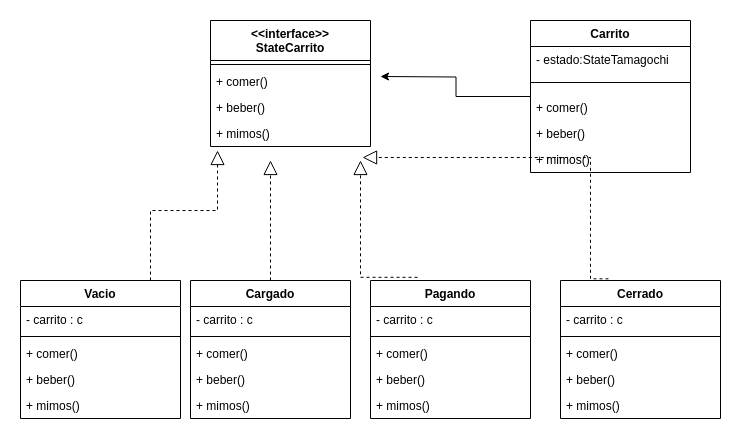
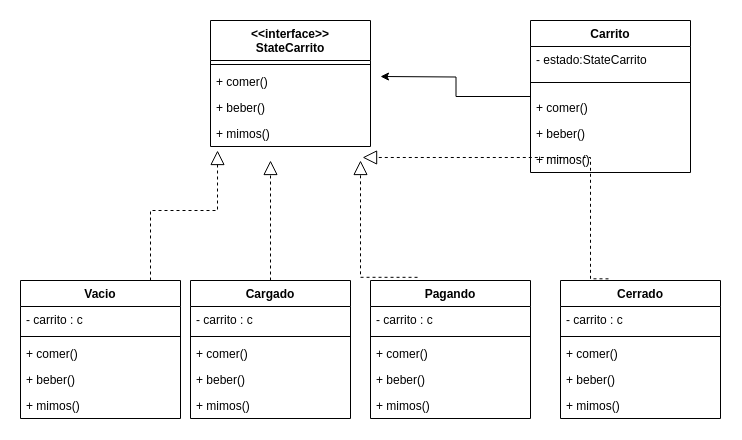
  <mxCell id="0" />
  <mxCell id="1" parent="0" />
  <mxCell id="2" value="Vacio" style="swimlane;fontStyle=1;align=center;verticalAlign=top;childLayout=stackLayout;horizontal=1;startSize=26;horizontalStack=0;resizeParent=1;resizeParentMax=0;resizeLast=0;collapsible=1;marginBottom=0;" vertex="1" parent="1"><mxGeometry x="20" y="280" width="160" height="138" as="geometry" /></mxCell>
  <mxCell id="3" value="- carrito : c" style="text;strokeColor=none;fillColor=none;align=left;verticalAlign=top;spacingLeft=4;spacingRight=4;overflow=hidden;rotatable=0;points=[[0,0.5],[1,0.5]];portConstraint=eastwest;" vertex="1" parent="2"><mxGeometry y="26" width="160" height="26" as="geometry" /></mxCell>
  <mxCell id="4" value="" style="line;strokeWidth=1;fillColor=none;align=left;verticalAlign=middle;spacingTop=-1;spacingLeft=3;spacingRight=3;rotatable=0;labelPosition=right;points=[];portConstraint=eastwest;" vertex="1" parent="2"><mxGeometry y="52" width="160" height="8" as="geometry" /></mxCell>
  <mxCell id="5" value="+ comer()" style="text;strokeColor=none;fillColor=none;align=left;verticalAlign=top;spacingLeft=4;spacingRight=4;overflow=hidden;rotatable=0;points=[[0,0.5],[1,0.5]];portConstraint=eastwest;" vertex="1" parent="2"><mxGeometry y="60" width="160" height="26" as="geometry" /></mxCell>
  <mxCell id="6" value="+ beber()" style="text;strokeColor=none;fillColor=none;align=left;verticalAlign=top;spacingLeft=4;spacingRight=4;overflow=hidden;rotatable=0;points=[[0,0.5],[1,0.5]];portConstraint=eastwest;" vertex="1" parent="2"><mxGeometry y="86" width="160" height="26" as="geometry" /></mxCell>
  <mxCell id="7" value="+ mimos()" style="text;strokeColor=none;fillColor=none;align=left;verticalAlign=top;spacingLeft=4;spacingRight=4;overflow=hidden;rotatable=0;points=[[0,0.5],[1,0.5]];portConstraint=eastwest;" vertex="1" parent="2"><mxGeometry y="112" width="160" height="26" as="geometry" /></mxCell>
  <mxCell id="8" value="&lt;&lt;interface&gt;&gt;&#10;StateCarrito" style="swimlane;fontStyle=1;align=center;verticalAlign=top;childLayout=stackLayout;horizontal=1;startSize=40;horizontalStack=0;resizeParent=1;resizeParentMax=0;resizeLast=0;collapsible=1;marginBottom=0;" vertex="1" parent="1"><mxGeometry x="210" width="160" height="126" as="geometry" y="20" /></mxCell>
  <mxCell id="9" value="" style="line;strokeWidth=1;fillColor=none;align=left;verticalAlign=middle;spacingTop=-1;spacingLeft=3;spacingRight=3;rotatable=0;labelPosition=right;points=[];portConstraint=eastwest;" vertex="1" parent="8"><mxGeometry y="40" width="160" height="8" as="geometry" /></mxCell>
  <mxCell id="10" value="+ comer()" style="text;strokeColor=none;fillColor=none;align=left;verticalAlign=top;spacingLeft=4;spacingRight=4;overflow=hidden;rotatable=0;points=[[0,0.5],[1,0.5]];portConstraint=eastwest;" vertex="1" parent="8"><mxGeometry y="48" width="160" height="26" as="geometry" /></mxCell>
  <mxCell id="11" value="+ beber()" style="text;strokeColor=none;fillColor=none;align=left;verticalAlign=top;spacingLeft=4;spacingRight=4;overflow=hidden;rotatable=0;points=[[0,0.5],[1,0.5]];portConstraint=eastwest;" vertex="1" parent="8"><mxGeometry y="74" width="160" height="26" as="geometry" /></mxCell>
  <mxCell id="12" value="+ mimos()" style="text;strokeColor=none;fillColor=none;align=left;verticalAlign=top;spacingLeft=4;spacingRight=4;overflow=hidden;rotatable=0;points=[[0,0.5],[1,0.5]];portConstraint=eastwest;" vertex="1" parent="8"><mxGeometry y="100" width="160" height="26" as="geometry" /></mxCell>
  <mxCell id="13" value="Cargado" style="swimlane;fontStyle=1;align=center;verticalAlign=top;childLayout=stackLayout;horizontal=1;startSize=26;horizontalStack=0;resizeParent=1;resizeParentMax=0;resizeLast=0;collapsible=1;marginBottom=0;" vertex="1" parent="1"><mxGeometry x="190" y="280" width="160" height="138" as="geometry" /></mxCell>
  <mxCell id="14" value="- carrito : c" style="text;strokeColor=none;fillColor=none;align=left;verticalAlign=top;spacingLeft=4;spacingRight=4;overflow=hidden;rotatable=0;points=[[0,0.5],[1,0.5]];portConstraint=eastwest;" vertex="1" parent="13"><mxGeometry y="26" width="160" height="26" as="geometry" /></mxCell>
  <mxCell id="15" value="" style="line;strokeWidth=1;fillColor=none;align=left;verticalAlign=middle;spacingTop=-1;spacingLeft=3;spacingRight=3;rotatable=0;labelPosition=right;points=[];portConstraint=eastwest;" vertex="1" parent="13"><mxGeometry y="52" width="160" height="8" as="geometry" /></mxCell>
  <mxCell id="16" value="+ comer()" style="text;strokeColor=none;fillColor=none;align=left;verticalAlign=top;spacingLeft=4;spacingRight=4;overflow=hidden;rotatable=0;points=[[0,0.5],[1,0.5]];portConstraint=eastwest;" vertex="1" parent="13"><mxGeometry y="60" width="160" height="26" as="geometry" /></mxCell>
  <mxCell id="17" value="+ beber()" style="text;strokeColor=none;fillColor=none;align=left;verticalAlign=top;spacingLeft=4;spacingRight=4;overflow=hidden;rotatable=0;points=[[0,0.5],[1,0.5]];portConstraint=eastwest;" vertex="1" parent="13"><mxGeometry y="86" width="160" height="26" as="geometry" /></mxCell>
  <mxCell id="18" value="+ mimos()" style="text;strokeColor=none;fillColor=none;align=left;verticalAlign=top;spacingLeft=4;spacingRight=4;overflow=hidden;rotatable=0;points=[[0,0.5],[1,0.5]];portConstraint=eastwest;" vertex="1" parent="13"><mxGeometry y="112" width="160" height="26" as="geometry" /></mxCell>
  <mxCell id="19" value="Pagando" style="swimlane;fontStyle=1;align=center;verticalAlign=top;childLayout=stackLayout;horizontal=1;startSize=26;horizontalStack=0;resizeParent=1;resizeParentMax=0;resizeLast=0;collapsible=1;marginBottom=0;" vertex="1" parent="1"><mxGeometry x="370" y="280" width="160" height="138" as="geometry" /></mxCell>
  <mxCell id="20" value="- carrito : c" style="text;strokeColor=none;fillColor=none;align=left;verticalAlign=top;spacingLeft=4;spacingRight=4;overflow=hidden;rotatable=0;points=[[0,0.5],[1,0.5]];portConstraint=eastwest;" vertex="1" parent="19"><mxGeometry y="26" width="160" height="26" as="geometry" /></mxCell>
  <mxCell id="21" value="" style="line;strokeWidth=1;fillColor=none;align=left;verticalAlign=middle;spacingTop=-1;spacingLeft=3;spacingRight=3;rotatable=0;labelPosition=right;points=[];portConstraint=eastwest;" vertex="1" parent="19"><mxGeometry y="52" width="160" height="8" as="geometry" /></mxCell>
  <mxCell id="22" value="+ comer()" style="text;strokeColor=none;fillColor=none;align=left;verticalAlign=top;spacingLeft=4;spacingRight=4;overflow=hidden;rotatable=0;points=[[0,0.5],[1,0.5]];portConstraint=eastwest;" vertex="1" parent="19"><mxGeometry y="60" width="160" height="26" as="geometry" /></mxCell>
  <mxCell id="23" value="+ beber()" style="text;strokeColor=none;fillColor=none;align=left;verticalAlign=top;spacingLeft=4;spacingRight=4;overflow=hidden;rotatable=0;points=[[0,0.5],[1,0.5]];portConstraint=eastwest;" vertex="1" parent="19"><mxGeometry y="86" width="160" height="26" as="geometry" /></mxCell>
  <mxCell id="24" value="+ mimos()" style="text;strokeColor=none;fillColor=none;align=left;verticalAlign=top;spacingLeft=4;spacingRight=4;overflow=hidden;rotatable=0;points=[[0,0.5],[1,0.5]];portConstraint=eastwest;" vertex="1" parent="19"><mxGeometry y="112" width="160" height="26" as="geometry" /></mxCell>
  <mxCell id="25" value="Cerrado" style="swimlane;fontStyle=1;align=center;verticalAlign=top;childLayout=stackLayout;horizontal=1;startSize=26;horizontalStack=0;resizeParent=1;resizeParentMax=0;resizeLast=0;collapsible=1;marginBottom=0;" vertex="1" parent="1"><mxGeometry x="560" y="280" width="160" height="138" as="geometry" /></mxCell>
  <mxCell id="26" value="- carrito : c" style="text;strokeColor=none;fillColor=none;align=left;verticalAlign=top;spacingLeft=4;spacingRight=4;overflow=hidden;rotatable=0;points=[[0,0.5],[1,0.5]];portConstraint=eastwest;" vertex="1" parent="25"><mxGeometry y="26" width="160" height="26" as="geometry" /></mxCell>
  <mxCell id="27" value="" style="line;strokeWidth=1;fillColor=none;align=left;verticalAlign=middle;spacingTop=-1;spacingLeft=3;spacingRight=3;rotatable=0;labelPosition=right;points=[];portConstraint=eastwest;" vertex="1" parent="25"><mxGeometry y="52" width="160" height="8" as="geometry" /></mxCell>
  <mxCell id="28" value="+ comer()" style="text;strokeColor=none;fillColor=none;align=left;verticalAlign=top;spacingLeft=4;spacingRight=4;overflow=hidden;rotatable=0;points=[[0,0.5],[1,0.5]];portConstraint=eastwest;" vertex="1" parent="25"><mxGeometry y="60" width="160" height="26" as="geometry" /></mxCell>
  <mxCell id="29" value="+ beber()" style="text;strokeColor=none;fillColor=none;align=left;verticalAlign=top;spacingLeft=4;spacingRight=4;overflow=hidden;rotatable=0;points=[[0,0.5],[1,0.5]];portConstraint=eastwest;" vertex="1" parent="25"><mxGeometry y="86" width="160" height="26" as="geometry" /></mxCell>
  <mxCell id="30" value="+ mimos()" style="text;strokeColor=none;fillColor=none;align=left;verticalAlign=top;spacingLeft=4;spacingRight=4;overflow=hidden;rotatable=0;points=[[0,0.5],[1,0.5]];portConstraint=eastwest;" vertex="1" parent="25"><mxGeometry y="112" width="160" height="26" as="geometry" /></mxCell>
  <mxCell id="31" value="" style="endArrow=block;dashed=1;endFill=0;endSize=12;html=1;rounded=0;edgeStyle=orthogonalEdgeStyle;exitX=0.294;exitY=-0.023;exitDx=0;exitDy=0;exitPerimeter=0;" edge="1" parent="1" source="19"><mxGeometry width="160" relative="1" as="geometry"><mxPoint x="-10" y="280" as="sourcePoint" /><mxPoint x="360" y="160" as="targetPoint" /><Array as="points"><mxPoint x="360" y="277" /></Array></mxGeometry></mxCell>
  <mxCell id="32" value="" style="endArrow=block;dashed=1;endFill=0;endSize=12;html=1;rounded=0;edgeStyle=orthogonalEdgeStyle;" edge="1" parent="1" source="13"><mxGeometry width="160" relative="1" as="geometry"><mxPoint x="-10" y="280" as="sourcePoint" /><mxPoint x="270" y="160" as="targetPoint" /></mxGeometry></mxCell>
  <mxCell id="33" value="" style="endArrow=block;dashed=1;endFill=0;endSize=12;html=1;rounded=0;edgeStyle=orthogonalEdgeStyle;entryX=0.044;entryY=1.154;entryDx=0;entryDy=0;entryPerimeter=0;" edge="1" parent="1" source="2" target="12"><mxGeometry width="160" relative="1" as="geometry"><mxPoint x="-10" y="280" as="sourcePoint" /><mxPoint x="150" y="280" as="targetPoint" /><Array as="points"><mxPoint x="150" y="210" /><mxPoint x="217" y="210" /></Array></mxGeometry></mxCell>
  <mxCell id="34" value="" style="endArrow=block;dashed=1;endFill=0;endSize=12;html=1;rounded=0;edgeStyle=orthogonalEdgeStyle;exitX=0.3;exitY=-0.012;exitDx=0;exitDy=0;exitPerimeter=0;entryX=0.888;entryY=1.038;entryDx=0;entryDy=0;entryPerimeter=0;" edge="1" parent="1" source="25"><mxGeometry width="160" relative="1" as="geometry"><mxPoint x="417.04" y="248.022" as="sourcePoint" /><mxPoint x="362.08" y="156.988" as="targetPoint" /><Array as="points"><mxPoint x="590" y="278" /><mxPoint x="590" y="157" /></Array></mxGeometry></mxCell>
  <mxCell id="35" style="edgeStyle=orthogonalEdgeStyle;rounded=0;orthogonalLoop=1;jettySize=auto;html=1;" edge="1" parent="1" source="36"><mxGeometry relative="1" as="geometry"><mxPoint x="380" y="76" as="targetPoint" /></mxGeometry></mxCell>
  <mxCell id="36" value="Carrito" style="swimlane;fontStyle=1;align=center;verticalAlign=top;childLayout=stackLayout;horizontal=1;startSize=26;horizontalStack=0;resizeParent=1;resizeParentMax=0;resizeLast=0;collapsible=1;marginBottom=0;" vertex="1" parent="1"><mxGeometry x="530" width="160" height="152" as="geometry" y="20" /></mxCell>
- <mxCell id="37" value="- estado:StateTamagochi" style="text;strokeColor=none;fillColor=none;align=left;verticalAlign=top;spacingLeft=4;spacingRight=4;overflow=hidden;rotatable=0;points=[[0,0.5],[1,0.5]];portConstraint=eastwest;" vertex="1" parent="36"><mxGeometry y="26" width="160" height="24" as="geometry" /></mxCell>
+ <mxCell id="37" value="- estado:StateCarrito" style="text;strokeColor=none;fillColor=none;align=left;verticalAlign=top;spacingLeft=4;spacingRight=4;overflow=hidden;rotatable=0;points=[[0,0.5],[1,0.5]];portConstraint=eastwest;" vertex="1" parent="36"><mxGeometry y="26" width="160" height="24" as="geometry" /></mxCell>
  <mxCell id="38" value="" style="line;strokeWidth=1;fillColor=none;align=left;verticalAlign=middle;spacingTop=-1;spacingLeft=3;spacingRight=3;rotatable=0;labelPosition=right;points=[];portConstraint=eastwest;" vertex="1" parent="36"><mxGeometry y="50" width="160" height="24" as="geometry" /></mxCell>
  <mxCell id="39" value="+ comer()" style="text;strokeColor=none;fillColor=none;align=left;verticalAlign=top;spacingLeft=4;spacingRight=4;overflow=hidden;rotatable=0;points=[[0,0.5],[1,0.5]];portConstraint=eastwest;" vertex="1" parent="36"><mxGeometry y="74" width="160" height="26" as="geometry" /></mxCell>
  <mxCell id="40" value="+ beber()" style="text;strokeColor=none;fillColor=none;align=left;verticalAlign=top;spacingLeft=4;spacingRight=4;overflow=hidden;rotatable=0;points=[[0,0.5],[1,0.5]];portConstraint=eastwest;" vertex="1" parent="36"><mxGeometry y="100" width="160" height="26" as="geometry" /></mxCell>
  <mxCell id="41" value="+ mimos()" style="text;strokeColor=none;fillColor=none;align=left;verticalAlign=top;spacingLeft=4;spacingRight=4;overflow=hidden;rotatable=0;points=[[0,0.5],[1,0.5]];portConstraint=eastwest;" vertex="1" parent="36"><mxGeometry y="126" width="160" height="26" as="geometry" /></mxCell>
